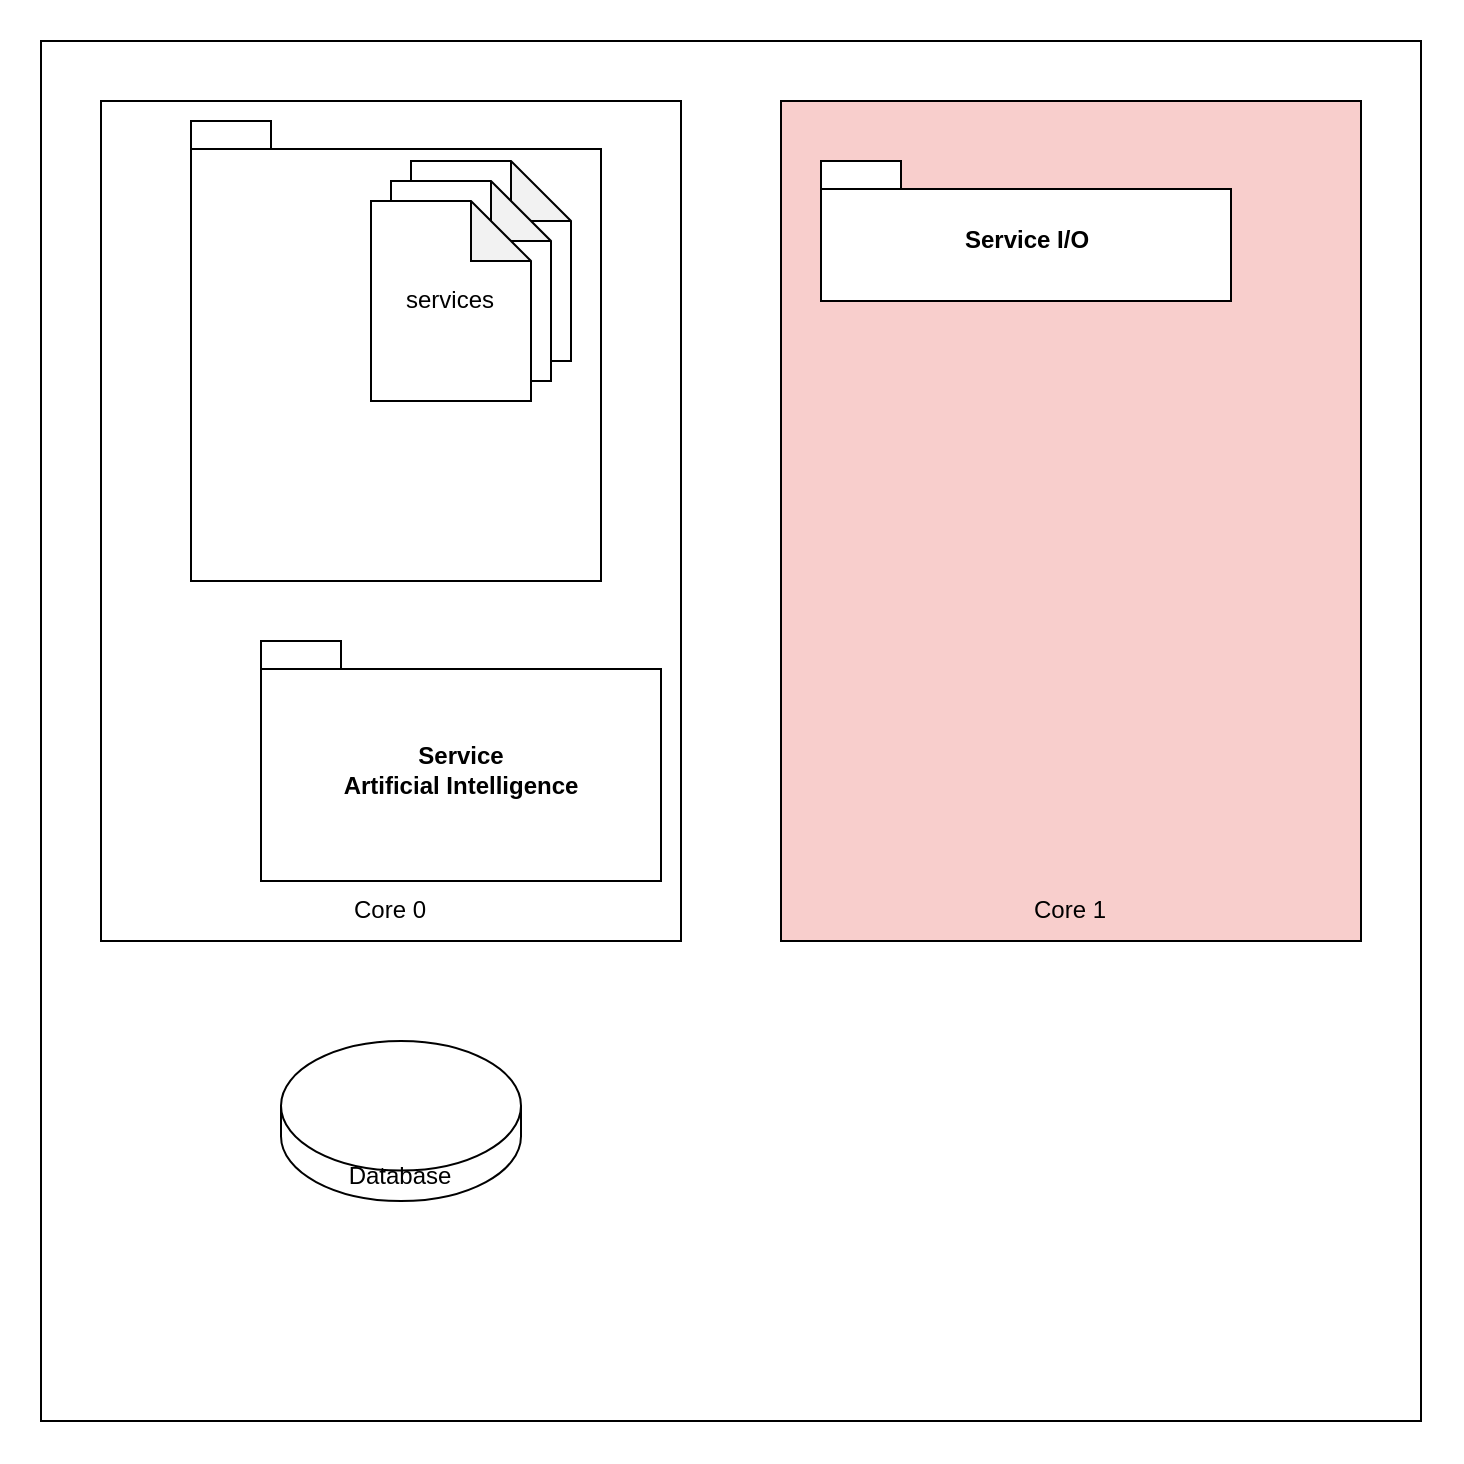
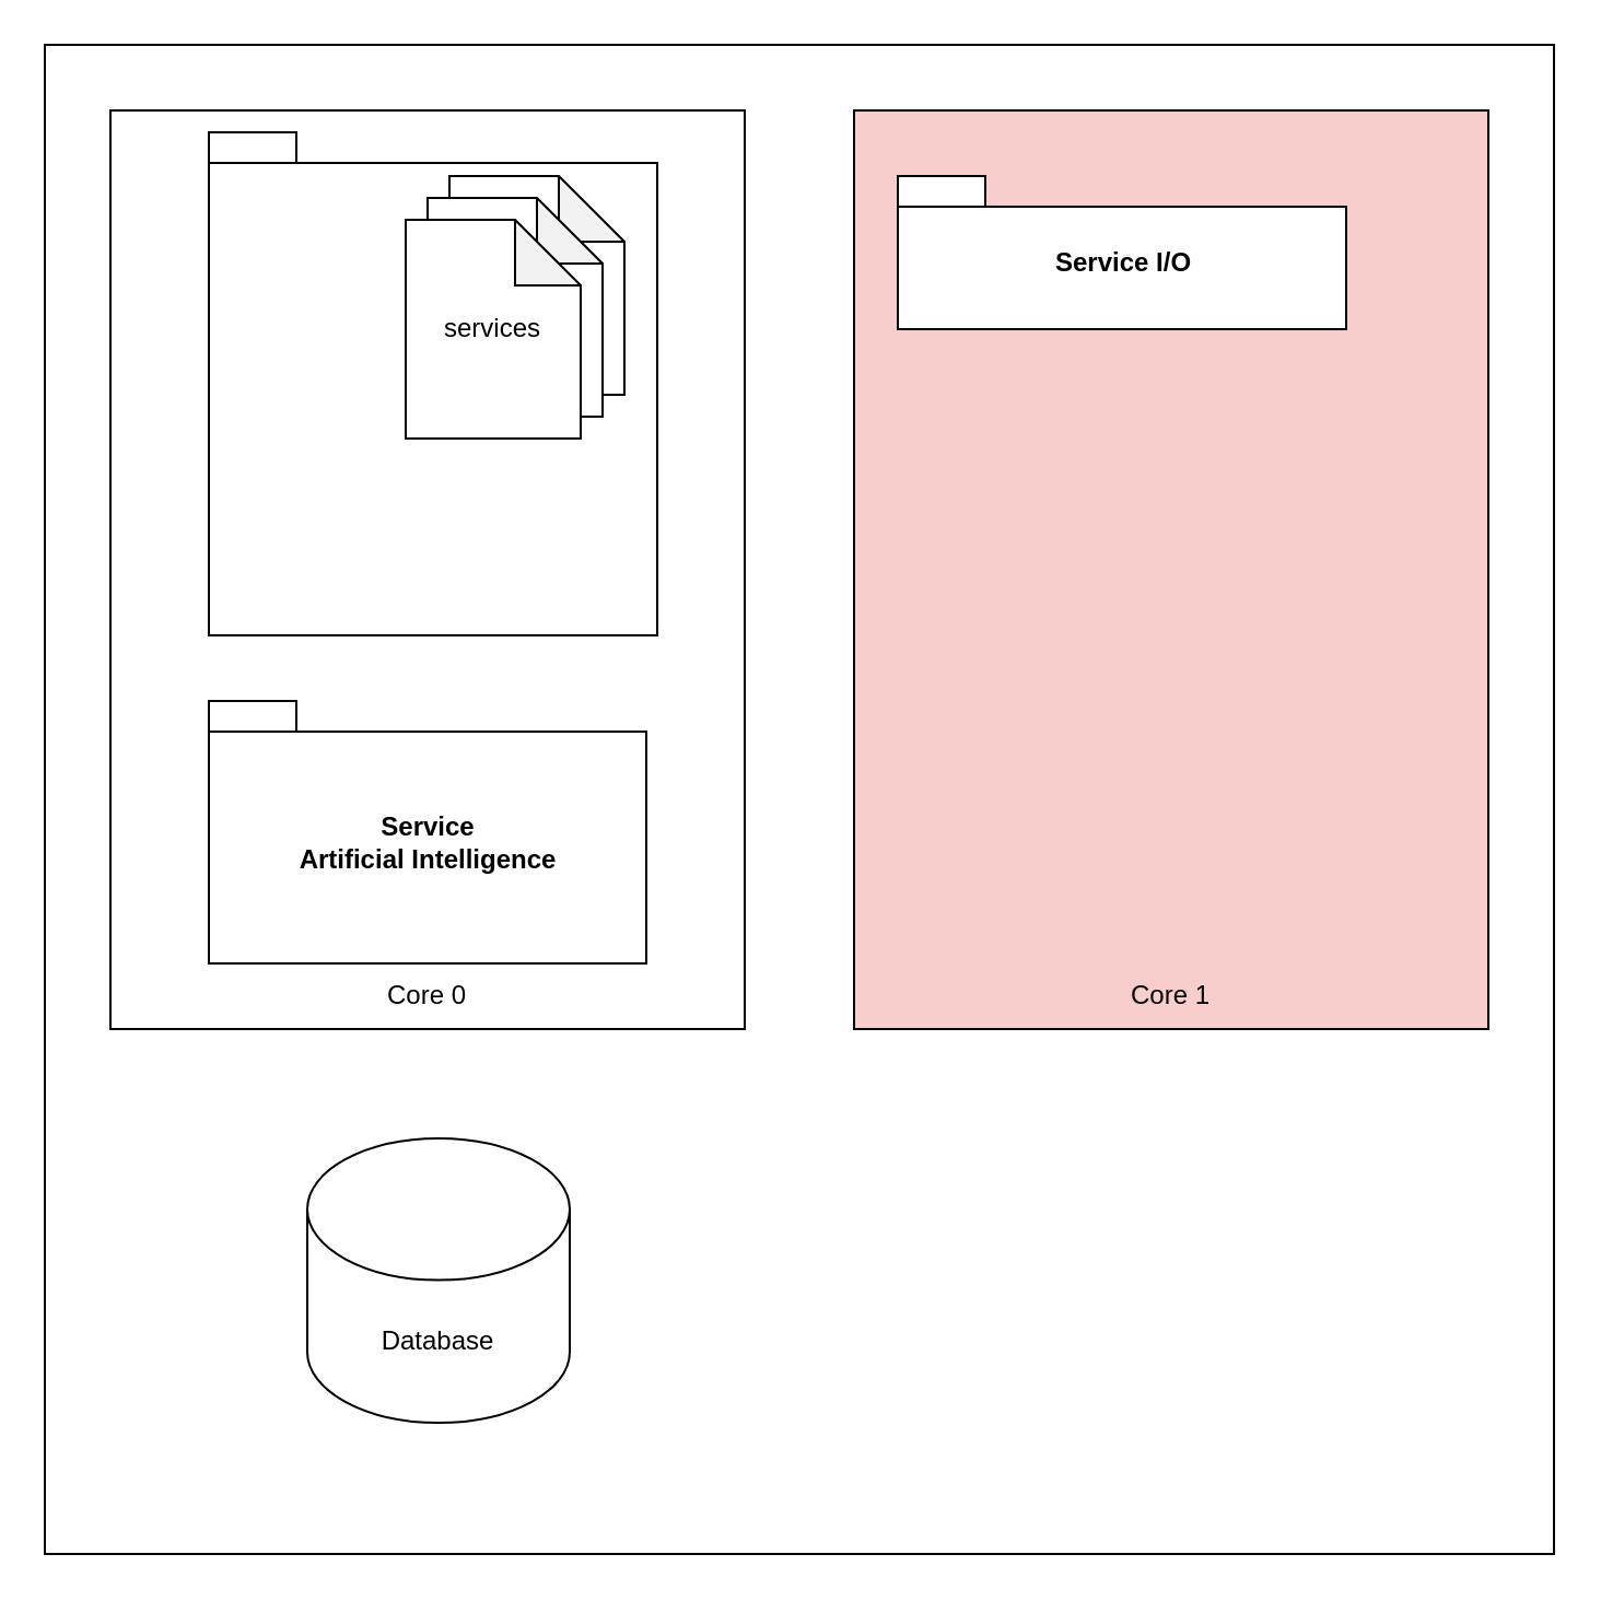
  <mxCell id="0" />
  <mxCell id="1" parent="0" />
  <mxCell id="2" value="" style="whiteSpace=wrap;html=1;aspect=fixed;" vertex="1" parent="1"><mxGeometry x="20" y="20" width="690" height="690" as="geometry" /></mxCell>
  <mxCell id="3" value="" style="group" vertex="1" connectable="0" parent="1"><mxGeometry x="390" y="50" width="290" height="420" as="geometry" /></mxCell>
  <mxCell id="4" value="&lt;br&gt;&lt;br&gt;&lt;br&gt;&lt;br&gt;&lt;br&gt;&lt;br&gt;&lt;br&gt;&lt;br&gt;&lt;br&gt;&lt;br&gt;&lt;br&gt;&lt;br&gt;&lt;br&gt;&lt;br&gt;&lt;br&gt;&lt;br&gt;&lt;br&gt;&lt;br&gt;&lt;br&gt;&lt;br&gt;&lt;br&gt;&lt;br&gt;&lt;br&gt;&lt;br&gt;&lt;br&gt;&lt;br&gt;&lt;br&gt;Core 1" style="rounded=0;whiteSpace=wrap;html=1;fillColor=#f8cecc;" vertex="1" parent="3"><mxGeometry width="290" height="420" as="geometry" /></mxCell>
  <mxCell id="5" value="Service I/O" style="shape=folder;fontStyle=1;spacingTop=10;tabWidth=40;tabHeight=14;tabPosition=left;html=1;" vertex="1" parent="3"><mxGeometry x="20" y="30" width="205" height="70" as="geometry" /></mxCell>
  <mxCell id="6" value="" style="group" vertex="1" connectable="0" parent="1"><mxGeometry x="50" y="50" width="645" height="640" as="geometry" /></mxCell>
  <mxCell id="7" value="&lt;br&gt;&lt;br&gt;&lt;br&gt;&lt;br&gt;&lt;br&gt;&lt;br&gt;&lt;br&gt;&lt;br&gt;&lt;br&gt;&lt;br&gt;&lt;br&gt;&lt;br&gt;&lt;br&gt;&lt;br&gt;&lt;br&gt;&lt;br&gt;&lt;br&gt;&lt;br&gt;&lt;br&gt;&lt;br&gt;&lt;br&gt;&lt;br&gt;&lt;br&gt;&lt;br&gt;&lt;br&gt;&lt;br&gt;&lt;br&gt;Core 0" style="rounded=0;whiteSpace=wrap;html=1;" vertex="1" parent="6"><mxGeometry width="290" height="420" as="geometry" /></mxCell>
- <mxCell id="8" value="Service &lt;br&gt;Artificial Intelligence" style="shape=folder;fontStyle=1;spacingTop=10;tabWidth=40;tabHeight=14;tabPosition=left;html=1;" vertex="1" parent="6"><mxGeometry x="80" y="270" width="200" height="120" as="geometry" /></mxCell>
+ <mxCell id="8" value="Service &lt;br&gt;Artificial Intelligence" style="shape=folder;fontStyle=1;spacingTop=10;tabWidth=40;tabHeight=14;tabPosition=left;html=1;" vertex="1" parent="6"><mxGeometry x="45" y="270" width="200" height="120" as="geometry" /></mxCell>
  <mxCell id="9" value="&#10;&#10;&#10;&#10;&#10;&#10;&#10;" style="group" vertex="1" connectable="0" parent="6"><mxGeometry x="45" y="10" width="600" height="630" as="geometry" /></mxCell>
  <mxCell id="10" value="" style="group" vertex="1" connectable="0" parent="9"><mxGeometry width="205" height="230.0" as="geometry" /></mxCell>
  <mxCell id="11" value="" style="shape=folder;fontStyle=1;spacingTop=10;tabWidth=40;tabHeight=14;tabPosition=left;html=1;" vertex="1" parent="10"><mxGeometry width="205" height="230.0" as="geometry" /></mxCell>
  <mxCell id="12" value="" style="shape=note;whiteSpace=wrap;html=1;backgroundOutline=1;darkOpacity=0.05;" vertex="1" parent="10"><mxGeometry x="110" y="20" width="80" height="100" as="geometry" /></mxCell>
  <mxCell id="13" value="" style="shape=note;whiteSpace=wrap;html=1;backgroundOutline=1;darkOpacity=0.05;" vertex="1" parent="10"><mxGeometry x="100" y="30" width="80" height="100" as="geometry" /></mxCell>
  <mxCell id="14" value="services" style="shape=note;whiteSpace=wrap;html=1;backgroundOutline=1;darkOpacity=0.05;" vertex="1" parent="10"><mxGeometry x="90" y="40" width="80" height="100" as="geometry" /></mxCell>
- <mxCell id="15" value="Database" style="shape=cylinder3;whiteSpace=wrap;html=1;boundedLbl=1;backgroundOutline=1;size=32.381;" vertex="1" parent="1"><mxGeometry x="140" y="520" width="120" height="80" as="geometry" /></mxCell>
+ <mxCell id="15" value="Database" style="shape=cylinder3;whiteSpace=wrap;html=1;boundedLbl=1;backgroundOutline=1;size=32.381;" vertex="1" parent="1"><mxGeometry x="140" y="520" width="120" height="130" as="geometry" /></mxCell>
